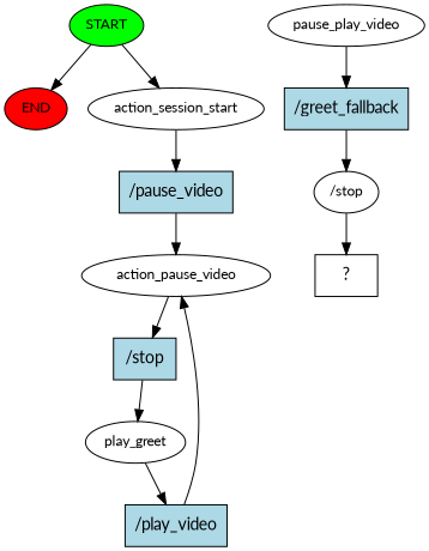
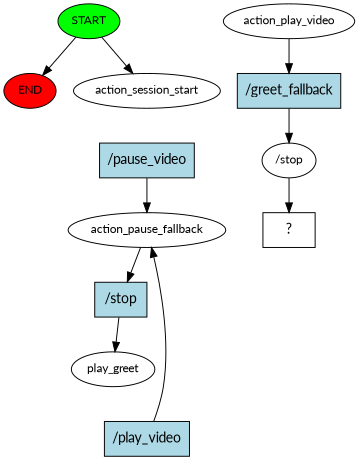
  digraph {
    fontname=Lato
    node [fontname=Lato fontsize=12]
    edge [fontname=Lato]
    n1 [fillcolor=green label=START style=filled]
    n2 [fillcolor=red label=END style=filled]
    n3 [label=action_session_start]
    n4 [fillcolor=lightblue label="/pause_video" shape=rect style=filled fontsize=""]
-   n5 [label=action_pause_video]
+   n5 [label=action_pause_fallback]
    n6 [fillcolor=lightblue label="/stop" shape=rect style=filled fontsize=""]
    n7 [label=play_greet]
    n8 [fillcolor=lightblue label="/play_video" shape=rect style=filled fontsize=""]
-   n9 [label=pause_play_video]
+   n9 [label=action_play_video]
    n10 [fillcolor=lightblue label="/greet_fallback" shape=rect style=filled fontsize=""]
    n11 [label="/stop"]
    n12 [label="  ?  " shape=rect fontsize=""]
    n1 -> n2
    n1 -> n3
-   n3 -> n4
    n4 -> n5
    n5 -> n6
    n6 -> n7
-   n7 -> n8
    n8 -> n5
    n9 -> n10
    n10 -> n11
    n11 -> n12
  }
